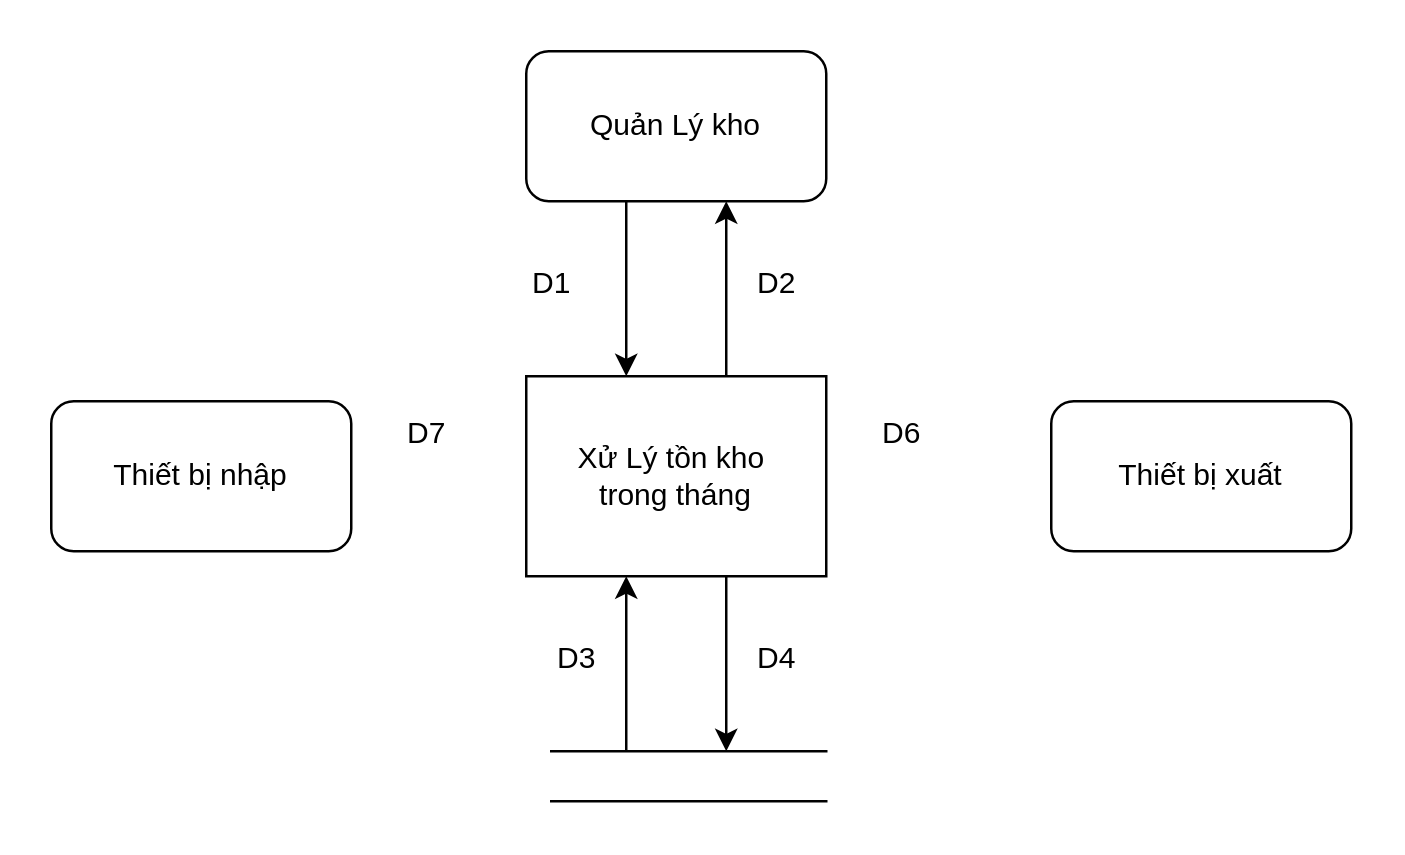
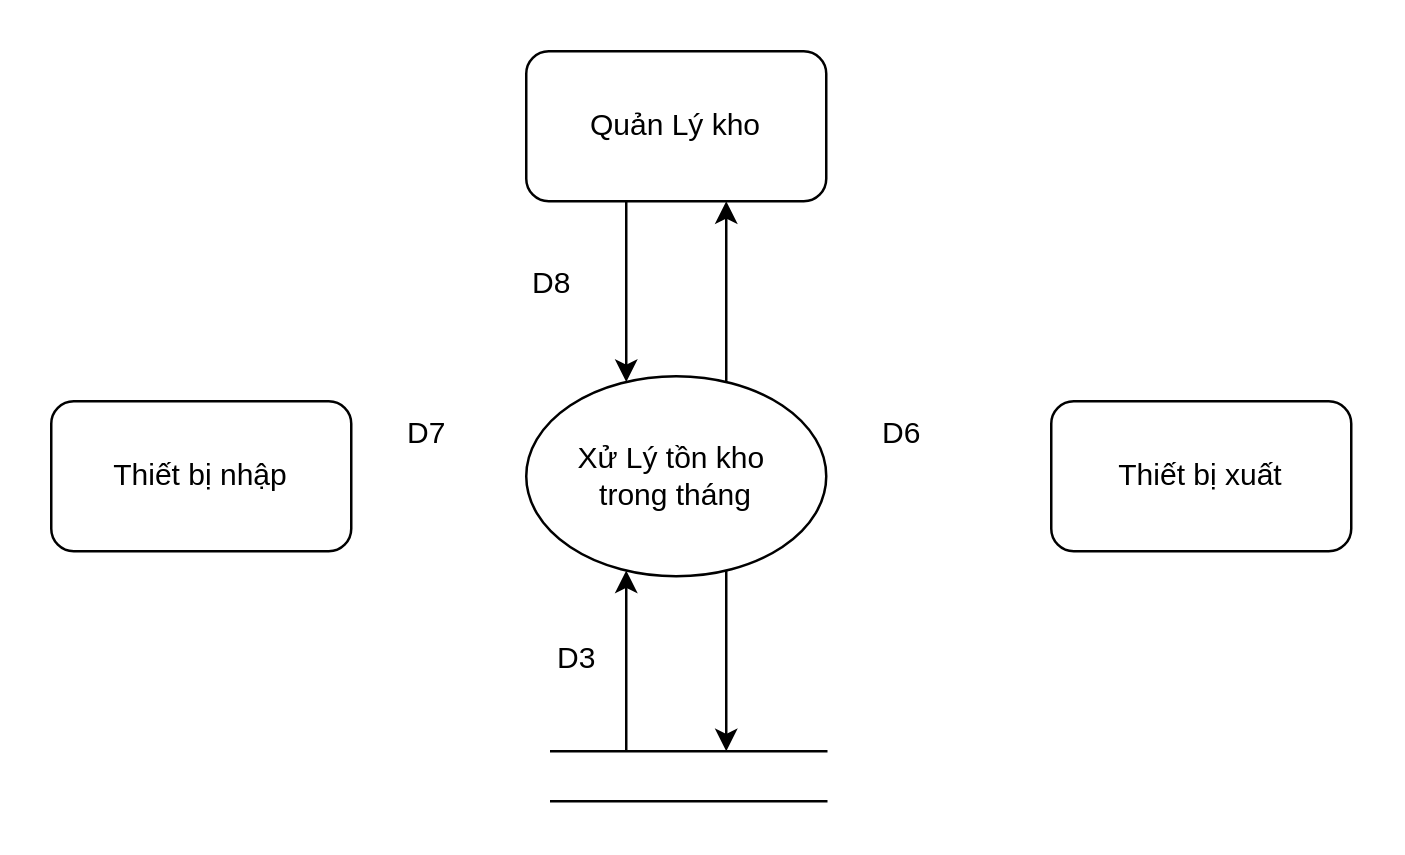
  <mxCell id="0" />
  <mxCell id="1" parent="0" />
  <mxCell id="2" value="" style="edgeStyle=orthogonalEdgeStyle;rounded=0;orthogonalLoop=1;jettySize=auto;html=1;" edge="1" parent="1" source="3" target="6"><mxGeometry relative="1" as="geometry"><Array as="points"><mxPoint x="250" y="110" /><mxPoint x="250" y="110" /></Array></mxGeometry></mxCell>
  <mxCell id="3" value="Quản Lý kho" style="rounded=1;whiteSpace=wrap;html=1;" vertex="1" parent="1"><mxGeometry x="210" y="20" width="120" height="60" as="geometry" /></mxCell>
  <mxCell id="4" value="" style="edgeStyle=orthogonalEdgeStyle;rounded=0;orthogonalLoop=1;jettySize=auto;html=1;" edge="1" parent="1" source="6" target="10"><mxGeometry relative="1" as="geometry"><Array as="points"><mxPoint x="290" y="260" /><mxPoint x="290" y="260" /></Array></mxGeometry></mxCell>
  <mxCell id="5" value="" style="edgeStyle=orthogonalEdgeStyle;rounded=0;orthogonalLoop=1;jettySize=auto;html=1;" edge="1" parent="1" source="6" target="3"><mxGeometry relative="1" as="geometry"><Array as="points"><mxPoint x="290" y="120" /><mxPoint x="290" y="120" /></Array></mxGeometry></mxCell>
- <mxCell id="6" value="Xử Lý tồn kho&amp;nbsp;&lt;br&gt;trong tháng" style="whiteSpace=wrap;html=1;rounded=0;" vertex="1" parent="1"><mxGeometry x="210" y="150" width="120" height="80" as="geometry" /></mxCell>
+ <mxCell id="6" value="Xử Lý tồn kho&amp;nbsp;&lt;br&gt;trong tháng" style="ellipse;whiteSpace=wrap;html=1;" vertex="1" parent="1"><mxGeometry x="210" y="150" width="120" height="80" as="geometry" /></mxCell>
  <mxCell id="7" value="Thiết bị nhập" style="rounded=1;whiteSpace=wrap;html=1;" vertex="1" parent="1"><mxGeometry x="20" y="160" width="120" height="60" as="geometry" /></mxCell>
  <mxCell id="8" value="Thiết bị xuất" style="rounded=1;whiteSpace=wrap;html=1;" vertex="1" parent="1"><mxGeometry x="420" y="160" width="120" height="60" as="geometry" /></mxCell>
  <mxCell id="9" value="" style="edgeStyle=orthogonalEdgeStyle;rounded=0;orthogonalLoop=1;jettySize=auto;html=1;" edge="1" parent="1" source="10" target="6"><mxGeometry relative="1" as="geometry"><Array as="points"><mxPoint x="250" y="270" /><mxPoint x="250" y="270" /></Array></mxGeometry></mxCell>
  <mxCell id="10" value="" style="shape=partialRectangle;whiteSpace=wrap;html=1;left=0;right=0;fillColor=none;" vertex="1" parent="1"><mxGeometry x="220" y="300" width="110" height="20" as="geometry" /></mxCell>
- <mxCell id="11" value="D1" style="text;html=1;align=center;verticalAlign=middle;resizable=0;points=[];autosize=1;strokeColor=none;fillColor=none;" vertex="1" parent="1"><mxGeometry x="200" y="98" width="40" height="30" as="geometry" /></mxCell>
- <mxCell id="12" value="D2" style="text;html=1;align=center;verticalAlign=middle;resizable=0;points=[];autosize=1;strokeColor=none;fillColor=none;" vertex="1" parent="1"><mxGeometry x="290" y="98" width="40" height="30" as="geometry" /></mxCell>
+ <mxCell id="11" value="D8" style="text;html=1;align=center;verticalAlign=middle;resizable=0;points=[];autosize=1;strokeColor=none;fillColor=none;" vertex="1" parent="1"><mxGeometry x="200" y="98" width="40" height="30" as="geometry" /></mxCell>
  <mxCell id="13" value="D3" style="text;html=1;align=center;verticalAlign=middle;resizable=0;points=[];autosize=1;strokeColor=none;fillColor=none;" vertex="1" parent="1"><mxGeometry x="210" y="248" width="40" height="30" as="geometry" /></mxCell>
- <mxCell id="14" value="D4" style="text;html=1;align=center;verticalAlign=middle;resizable=0;points=[];autosize=1;strokeColor=none;fillColor=none;" vertex="1" parent="1"><mxGeometry x="290" y="248" width="40" height="30" as="geometry" /></mxCell>
  <mxCell id="15" value="D7" style="text;html=1;align=center;verticalAlign=middle;resizable=0;points=[];autosize=1;strokeColor=none;fillColor=none;" vertex="1" parent="1"><mxGeometry x="150" y="158" width="40" height="30" as="geometry" /></mxCell>
  <mxCell id="16" value="D6" style="text;html=1;align=center;verticalAlign=middle;resizable=0;points=[];autosize=1;strokeColor=none;fillColor=none;" vertex="1" parent="1"><mxGeometry x="340" y="158" width="40" height="30" as="geometry" /></mxCell>
